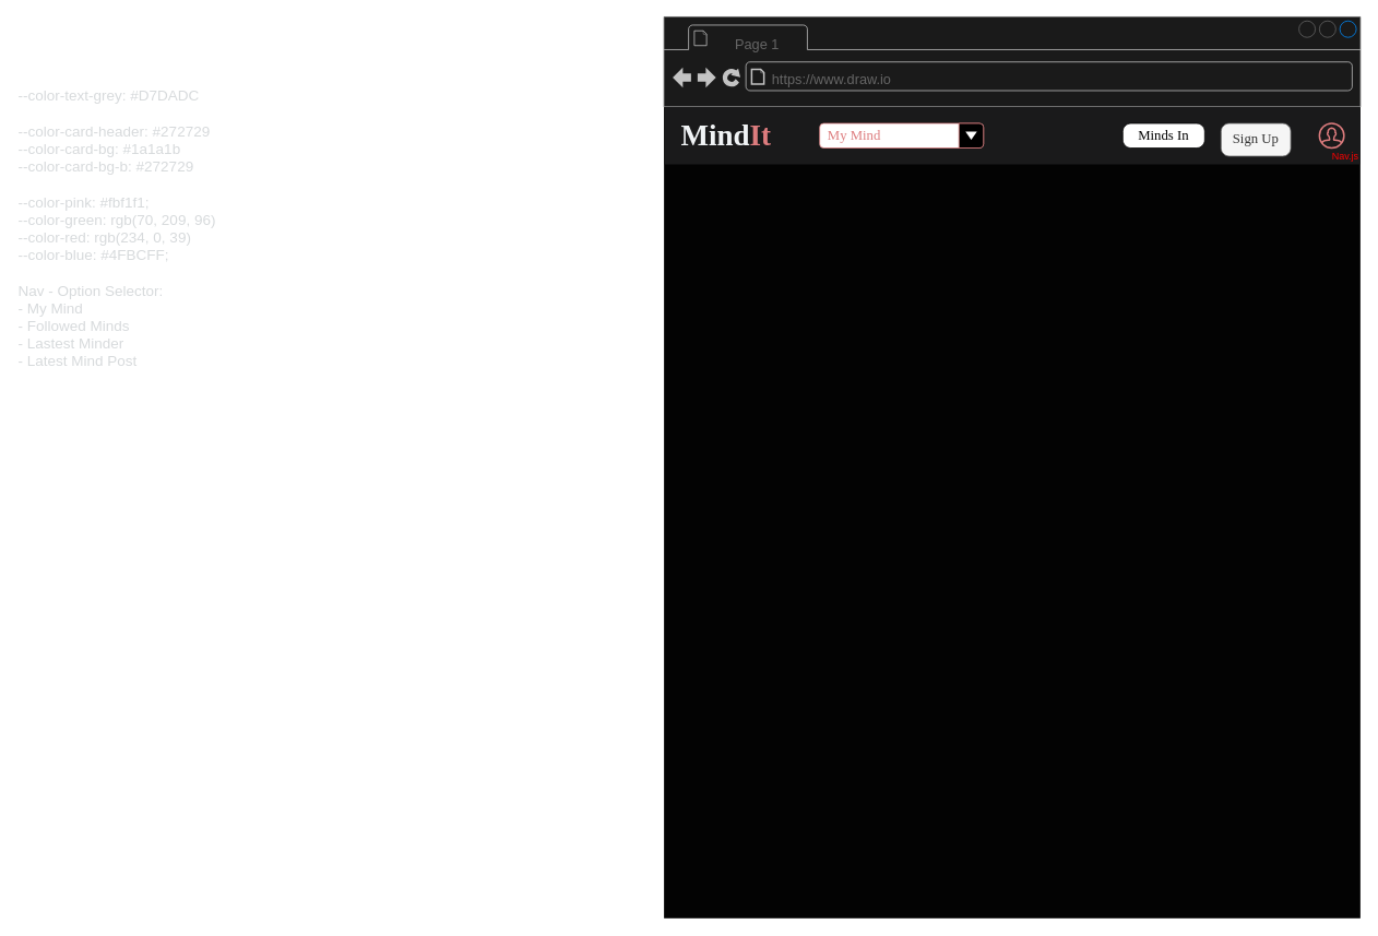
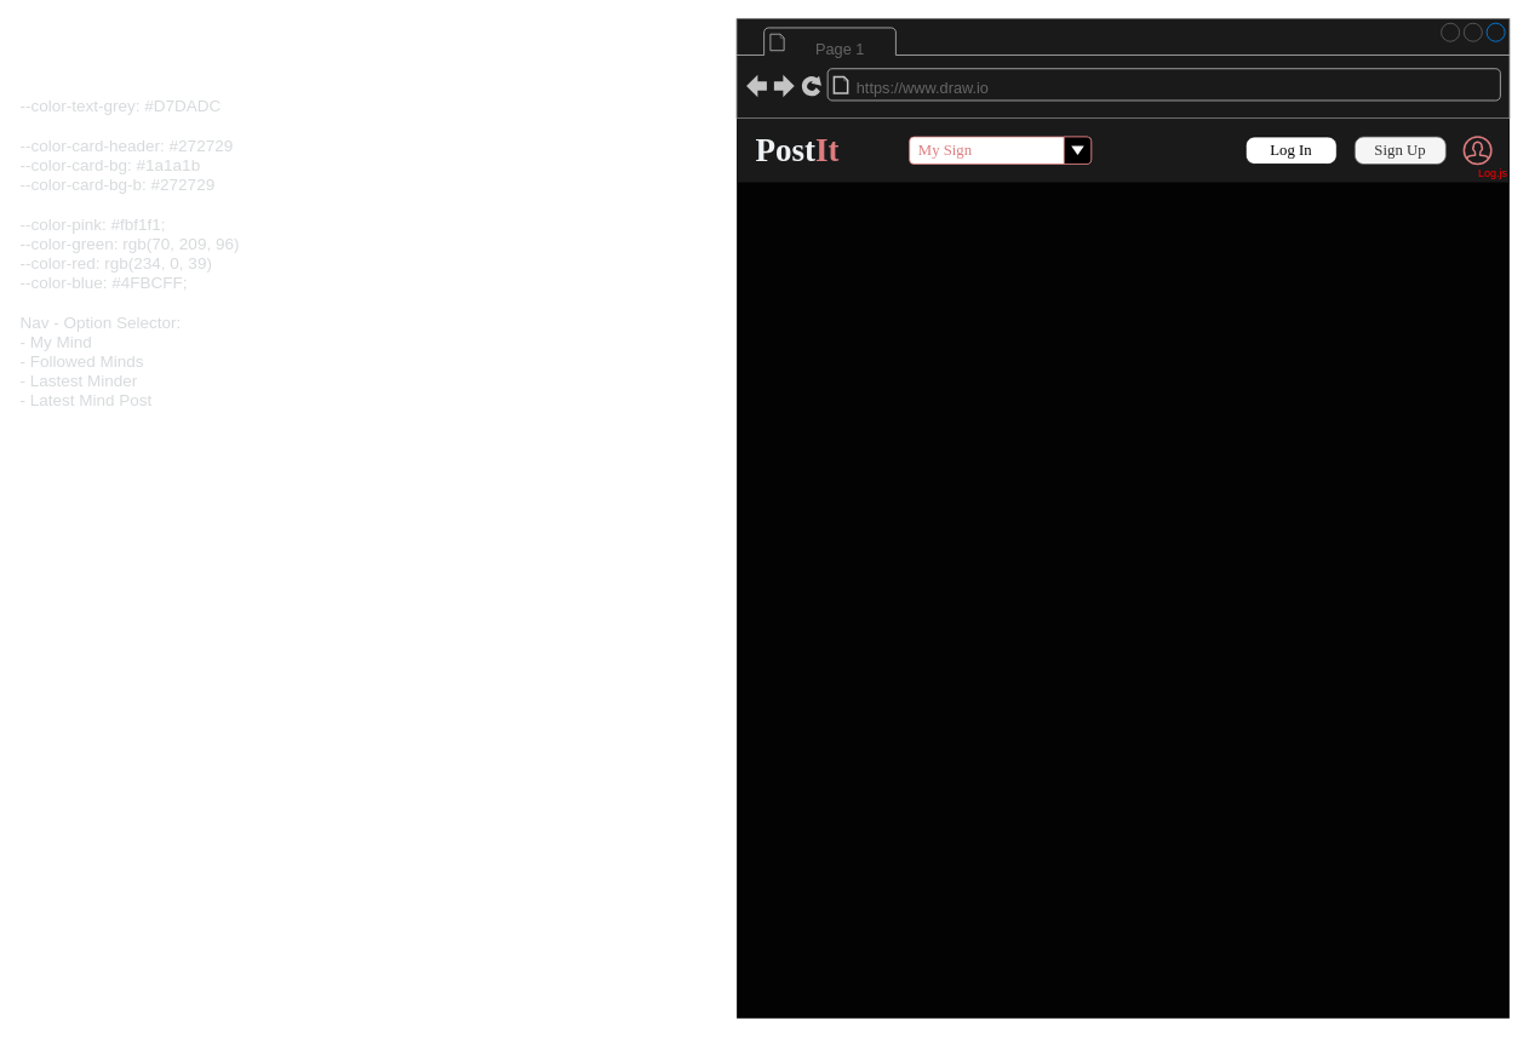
  <mxCell id="0" />
  <mxCell id="1" parent="0" />
  <mxCell id="2" value="" style="rounded=0;whiteSpace=wrap;html=1;shadow=0;glass=0;sketch=0;fillColor=#030303;strokeColor=none;gradientColor=none;align=right;verticalAlign=bottom;fontColor=#FF0000;perimeterSpacing=0;strokeWidth=1;arcSize=0;fillStyle=solid;" parent="1" vertex="1"><mxGeometry x="810" y="130" width="850" height="990" as="geometry" /></mxCell>
  <mxCell id="3" value="" style="strokeWidth=1;shadow=0;dashed=0;align=center;html=1;shape=mxgraph.mockup.containers.browserWindow;rSize=0;strokeColor=#666666;strokeColor2=#008cff;strokeColor3=#c4c4c4;mainText=,;recursiveResize=0;glass=0;sketch=0;fontColor=#FF0000;fillColor=#1A1A1A;gradientColor=none;" parent="1" vertex="1"><mxGeometry x="810" width="850" height="110" as="geometry" y="20" /></mxCell>
  <mxCell id="4" value="Page 1" style="strokeWidth=1;shadow=0;dashed=0;align=center;html=1;shape=mxgraph.mockup.containers.anchor;fontSize=17;fontColor=#666666;align=left;glass=0;sketch=0;fillColor=#1A1A1A;gradientColor=none;" parent="3" vertex="1"><mxGeometry x="85" y="22" width="110" height="26" as="geometry" /></mxCell>
  <mxCell id="5" value="https://www.draw.io" style="strokeWidth=1;shadow=0;dashed=0;align=center;html=1;shape=mxgraph.mockup.containers.anchor;rSize=0;fontSize=17;fontColor=#666666;align=left;glass=0;sketch=0;fillColor=#1A1A1A;gradientColor=none;" parent="3" vertex="1"><mxGeometry x="130" y="60" width="335" height="35" as="geometry" /></mxCell>
  <mxCell id="6" value="&lt;span style=&quot;font-size: 18px;&quot;&gt;&lt;font color=&quot;#d7dadc&quot;&gt;&lt;div style=&quot;&quot;&gt;--color-text-grey: #D7DADC&lt;/div&gt;&lt;div style=&quot;&quot;&gt;&lt;br&gt;&lt;/div&gt;&lt;div style=&quot;&quot;&gt;--color-card-header: #272729&lt;/div&gt;&lt;div style=&quot;&quot;&gt;--color-card-bg: #1a1a1b&lt;/div&gt;&lt;div style=&quot;&quot;&gt;--color-card-bg-b: #272729&lt;/div&gt;&lt;div style=&quot;&quot;&gt;&lt;br&gt;&lt;/div&gt;&lt;div style=&quot;&quot;&gt;--color-pink: #fbf1f1;&lt;/div&gt;&lt;div style=&quot;&quot;&gt;--color-green: rgb(70, 209, 96)&lt;/div&gt;&lt;div style=&quot;&quot;&gt;--color-red: rgb(234, 0, 39)&lt;/div&gt;&lt;div style=&quot;&quot;&gt;--color-blue: #4FBCFF;&lt;/div&gt;&lt;div style=&quot;&quot;&gt;&lt;br&gt;&lt;/div&gt;&lt;div style=&quot;&quot;&gt;Nav - Option Selector:&lt;/div&gt;&lt;div style=&quot;&quot;&gt;- My Mind&lt;/div&gt;&lt;div style=&quot;&quot;&gt;- Followed Minds&lt;/div&gt;&lt;div style=&quot;&quot;&gt;- Lastest Minder&lt;/div&gt;&lt;div style=&quot;&quot;&gt;- Latest Mind Post&lt;/div&gt;&lt;/font&gt;&lt;/span&gt;" style="text;html=1;strokeColor=none;fillColor=none;align=left;verticalAlign=top;whiteSpace=wrap;rounded=0;shadow=0;glass=1;sketch=0;fontColor=#FF0000;" parent="1" vertex="1"><mxGeometry x="20" y="100" width="690" height="960" as="geometry" /></mxCell>
  <mxCell id="7" value="" style="group" vertex="1" connectable="0" parent="1"><mxGeometry x="810" y="130" width="850" height="70" as="geometry" /></mxCell>
- <mxCell id="8" value="Nav.js" style="rounded=0;whiteSpace=wrap;html=1;shadow=0;glass=0;sketch=0;fillColor=#1a1a1b;strokeColor=none;gradientColor=none;align=right;verticalAlign=bottom;fontColor=#FF0000;perimeterSpacing=0;strokeWidth=1;arcSize=0;fillStyle=solid;" parent="7" vertex="1"><mxGeometry width="850" height="70" as="geometry" /></mxCell>
- <mxCell id="9" value="&lt;h1&gt;&lt;font color=&quot;#f0f3f5&quot;&gt;Mind&lt;/font&gt;&lt;font color=&quot;#dd7c7e&quot;&gt;It&lt;/font&gt;&lt;br&gt;&lt;/h1&gt;" style="text;html=1;strokeColor=none;fillColor=none;spacing=5;spacingTop=-20;overflow=hidden;rounded=0;shadow=0;glass=0;sketch=0;fillStyle=solid;fontSize=18;fontColor=#F4ABC4;verticalAlign=top;labelPosition=center;verticalLabelPosition=middle;align=left;spacingLeft=16;fontFamily=Verdana;" parent="7" vertex="1"><mxGeometry width="220" height="70" as="geometry" /></mxCell>
- <mxCell id="10" value="My Mind" style="strokeWidth=1;shadow=0;dashed=0;align=center;shape=mxgraph.mockup.forms.comboBox;align=left;mainText=;fontSize=17;spacingLeft=8;labelBackgroundColor=none;html=1;verticalAlign=middle;horizontal=1;fontFamily=Verdana;fillColor=none;strokeColor=#DD7C7E;fontColor=#DD7C7E;" vertex="1" parent="7"><mxGeometry x="190" y="20" width="200" height="30" as="geometry" /></mxCell>
- <mxCell id="11" value="&lt;span style=&quot;font-weight: normal;&quot;&gt;Minds In&lt;/span&gt;" style="strokeWidth=1;shadow=0;dashed=0;align=center;html=1;shape=mxgraph.mockup.buttons.button;mainText=;buttonStyle=round;fontSize=17;fontStyle=1;whiteSpace=wrap;labelBackgroundColor=none;fontFamily=Verdana;" vertex="1" parent="7"><mxGeometry x="560" y="20" width="100" height="30" as="geometry" /></mxCell>
- <mxCell id="12" value="&lt;span style=&quot;font-weight: normal;&quot;&gt;Sign Up&lt;/span&gt;" style="strokeWidth=1;shadow=0;dashed=0;align=center;html=1;shape=mxgraph.mockup.buttons.button;mainText=;buttonStyle=round;fontSize=17;fontStyle=1;whiteSpace=wrap;labelBackgroundColor=none;fontFamily=Verdana;fillColor=#f5f5f5;fontColor=#333333;strokeColor=#666666;" vertex="1" parent="7"><mxGeometry x="680" y="20" width="85" height="40" as="geometry" /></mxCell>
+ <mxCell id="8" value="Log.js" style="rounded=0;whiteSpace=wrap;html=1;shadow=0;glass=0;sketch=0;fillColor=#1a1a1b;strokeColor=none;gradientColor=none;align=right;verticalAlign=bottom;fontColor=#FF0000;perimeterSpacing=0;strokeWidth=1;arcSize=0;fillStyle=solid;" parent="7" vertex="1"><mxGeometry width="850" height="70" as="geometry" /></mxCell>
+ <mxCell id="9" value="&lt;h1&gt;&lt;font color=&quot;#f0f3f5&quot;&gt;Post&lt;/font&gt;&lt;font color=&quot;#dd7c7e&quot;&gt;It&lt;/font&gt;&lt;br&gt;&lt;/h1&gt;" style="text;html=1;strokeColor=none;fillColor=none;spacing=5;spacingTop=-20;overflow=hidden;rounded=0;shadow=0;glass=0;sketch=0;fillStyle=solid;fontSize=18;fontColor=#F4ABC4;verticalAlign=top;labelPosition=center;verticalLabelPosition=middle;align=left;spacingLeft=16;fontFamily=Verdana;" parent="7" vertex="1"><mxGeometry width="220" height="70" as="geometry" /></mxCell>
+ <mxCell id="10" value="My Sign" style="strokeWidth=1;shadow=0;dashed=0;align=center;shape=mxgraph.mockup.forms.comboBox;align=left;mainText=;fontSize=17;spacingLeft=8;labelBackgroundColor=none;html=1;verticalAlign=middle;horizontal=1;fontFamily=Verdana;fillColor=none;strokeColor=#DD7C7E;fontColor=#DD7C7E;" vertex="1" parent="7"><mxGeometry x="190" y="20" width="200" height="30" as="geometry" /></mxCell>
+ <mxCell id="11" value="&lt;span style=&quot;font-weight: normal;&quot;&gt;Log In&lt;/span&gt;" style="strokeWidth=1;shadow=0;dashed=0;align=center;html=1;shape=mxgraph.mockup.buttons.button;mainText=;buttonStyle=round;fontSize=17;fontStyle=1;whiteSpace=wrap;labelBackgroundColor=none;fontFamily=Verdana;" vertex="1" parent="7"><mxGeometry x="560" y="20" width="100" height="30" as="geometry" /></mxCell>
+ <mxCell id="12" value="&lt;span style=&quot;font-weight: normal;&quot;&gt;Sign Up&lt;/span&gt;" style="strokeWidth=1;shadow=0;dashed=0;align=center;html=1;shape=mxgraph.mockup.buttons.button;mainText=;buttonStyle=round;fontSize=17;fontStyle=1;whiteSpace=wrap;labelBackgroundColor=none;fontFamily=Verdana;fillColor=#f5f5f5;fontColor=#333333;strokeColor=#666666;" vertex="1" parent="7"><mxGeometry x="680" y="20" width="100" height="30" as="geometry" /></mxCell>
  <mxCell id="13" value="" style="html=1;verticalLabelPosition=bottom;align=center;labelBackgroundColor=#ffffff;verticalAlign=top;strokeWidth=2;shadow=0;dashed=0;shape=mxgraph.ios7.icons.user;fontFamily=Verdana;strokeColor=#DD7C7E;fillColor=#1A1A1B;" vertex="1" parent="7"><mxGeometry x="800" y="20" width="30" height="30" as="geometry" /></mxCell>
